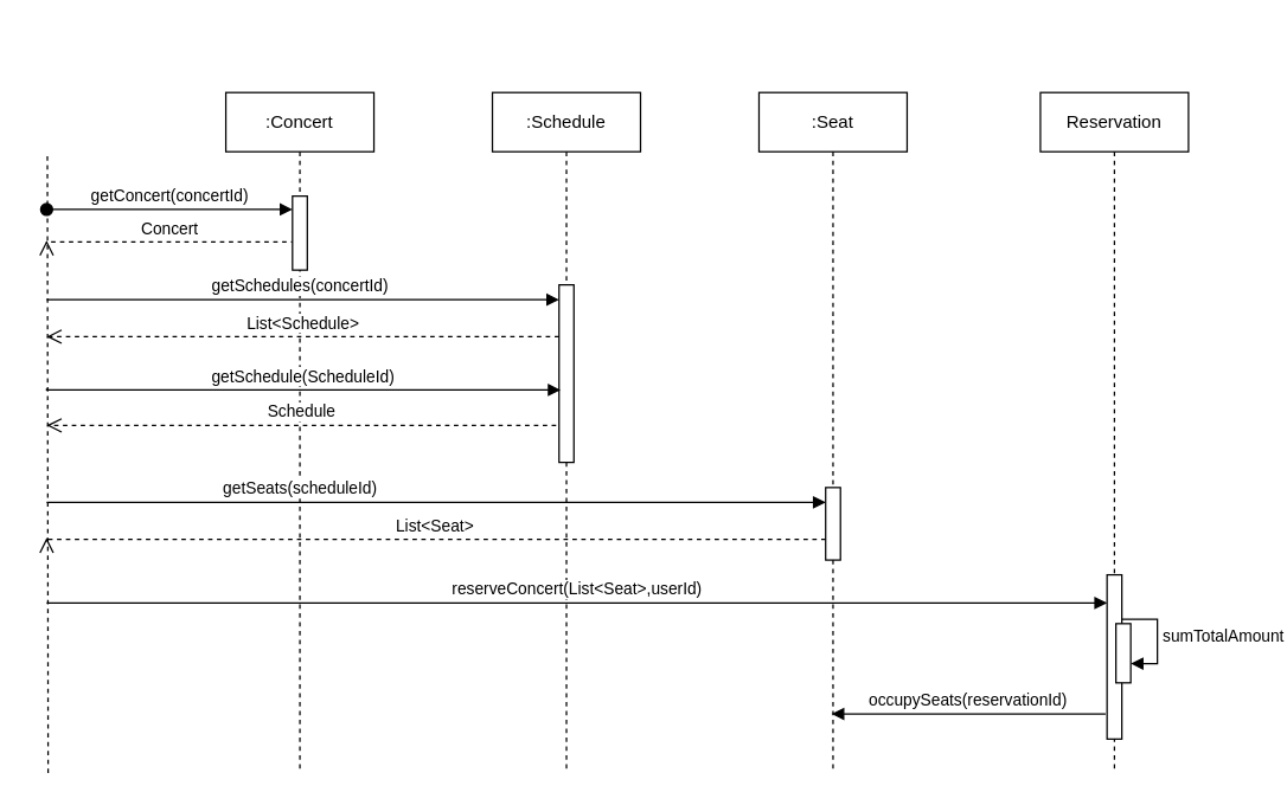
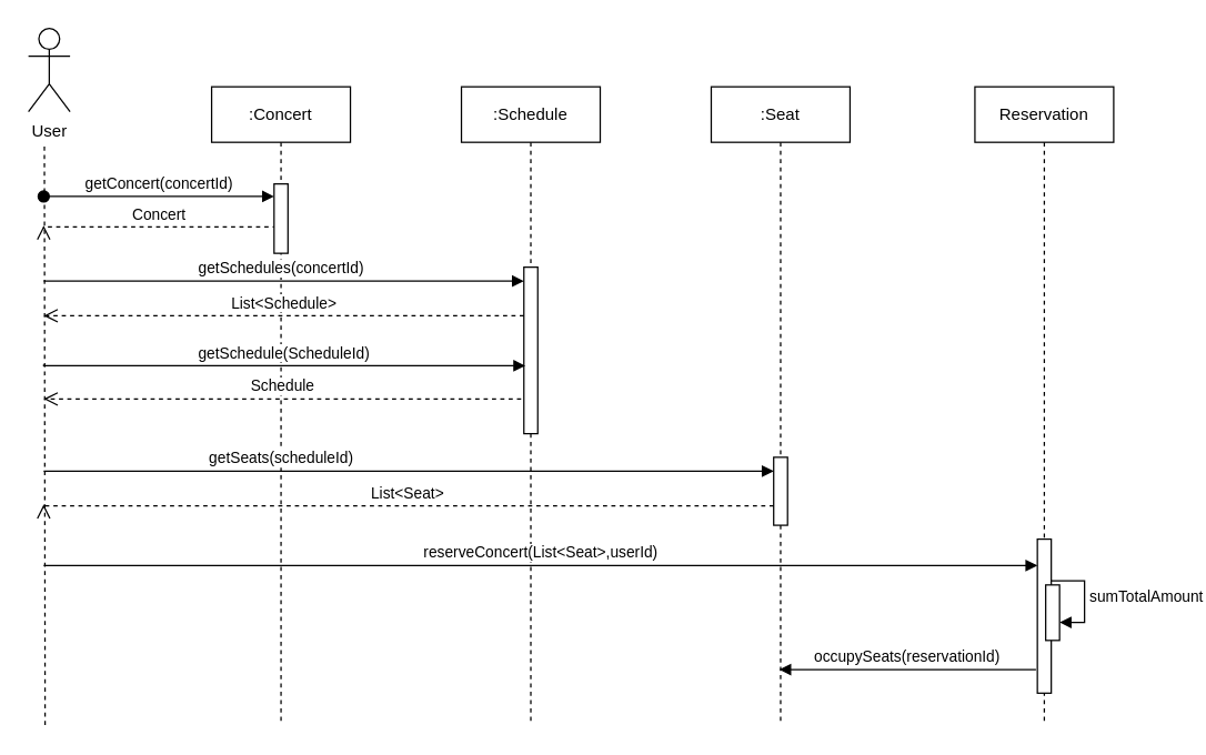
  <mxCell id="0" />
  <mxCell id="1" parent="0" />
  <mxCell id="2" value="Concert" style="html=1;verticalAlign=bottom;endArrow=open;dashed=1;endSize=8;edgeStyle=elbowEdgeStyle;elbow=vertical;curved=0;rounded=0;" edge="1" parent="1"><mxGeometry relative="1" as="geometry"><mxPoint x="31" y="162" as="targetPoint" /><Array as="points" /><mxPoint x="199" y="163" as="sourcePoint" /></mxGeometry></mxCell>
  <mxCell id="3" value=":Concert" style="shape=umlLifeline;perimeter=lifelinePerimeter;whiteSpace=wrap;html=1;container=0;dropTarget=0;collapsible=0;recursiveResize=0;outlineConnect=0;portConstraint=eastwest;newEdgeStyle={&quot;edgeStyle&quot;:&quot;elbowEdgeStyle&quot;,&quot;elbow&quot;:&quot;vertical&quot;,&quot;curved&quot;:0,&quot;rounded&quot;:0};" parent="1" vertex="1"><mxGeometry x="152" y="62" width="100" height="460" as="geometry" /></mxCell>
  <mxCell id="4" value="getConcert(concertId)" style="html=1;verticalAlign=bottom;startArrow=oval;endArrow=block;startSize=8;edgeStyle=elbowEdgeStyle;elbow=vertical;curved=0;rounded=0;" parent="3" target="5" edge="1"><mxGeometry relative="1" as="geometry"><mxPoint x="-121" y="79" as="sourcePoint" /><mxPoint x="49.5" y="79" as="targetPoint" /></mxGeometry></mxCell>
  <mxCell id="5" value="" style="html=1;points=[];perimeter=orthogonalPerimeter;outlineConnect=0;targetShapes=umlLifeline;portConstraint=eastwest;newEdgeStyle={&quot;edgeStyle&quot;:&quot;elbowEdgeStyle&quot;,&quot;elbow&quot;:&quot;vertical&quot;,&quot;curved&quot;:0,&quot;rounded&quot;:0};" parent="3" vertex="1"><mxGeometry x="45" y="70" width="10" height="50" as="geometry" /></mxCell>
  <mxCell id="6" value=":Schedule" style="shape=umlLifeline;perimeter=lifelinePerimeter;whiteSpace=wrap;html=1;container=0;dropTarget=0;collapsible=0;recursiveResize=0;outlineConnect=0;portConstraint=eastwest;newEdgeStyle={&quot;edgeStyle&quot;:&quot;elbowEdgeStyle&quot;,&quot;elbow&quot;:&quot;vertical&quot;,&quot;curved&quot;:0,&quot;rounded&quot;:0};" parent="1" vertex="1"><mxGeometry x="332" y="62" width="100" height="460" as="geometry" /></mxCell>
  <mxCell id="7" value="" style="html=1;points=[];perimeter=orthogonalPerimeter;outlineConnect=0;targetShapes=umlLifeline;portConstraint=eastwest;newEdgeStyle={&quot;edgeStyle&quot;:&quot;elbowEdgeStyle&quot;,&quot;elbow&quot;:&quot;vertical&quot;,&quot;curved&quot;:0,&quot;rounded&quot;:0};" parent="6" vertex="1"><mxGeometry x="45" y="130" width="10" height="120" as="geometry" /></mxCell>
  <mxCell id="8" value="getSchedules(concertId)" style="html=1;verticalAlign=bottom;endArrow=block;edgeStyle=elbowEdgeStyle;elbow=vertical;curved=0;rounded=0;" parent="1" target="7" edge="1"><mxGeometry x="0.001" relative="1" as="geometry"><mxPoint x="36" y="202" as="sourcePoint" /><Array as="points"><mxPoint x="31" y="202" /></Array><mxPoint x="373" y="203" as="targetPoint" /><mxPoint as="offset" /></mxGeometry></mxCell>
  <mxCell id="9" value="List&amp;lt;Schedule&amp;gt;" style="html=1;verticalAlign=bottom;endArrow=open;dashed=1;endSize=8;edgeStyle=elbowEdgeStyle;elbow=vertical;curved=0;rounded=0;" parent="1" edge="1"><mxGeometry relative="1" as="geometry"><mxPoint x="31" y="227" as="targetPoint" /><Array as="points"><mxPoint x="302" y="227" /></Array><mxPoint x="377" y="227" as="sourcePoint" /><mxPoint as="offset" /></mxGeometry></mxCell>
+ <mxCell id="10" value="User" style="shape=umlActor;verticalLabelPosition=bottom;verticalAlign=top;html=1;outlineConnect=0;" vertex="1" parent="1"><mxGeometry x="20" y="20" width="30" height="60" as="geometry" /></mxCell>
  <mxCell id="11" value=":Seat" style="shape=umlLifeline;perimeter=lifelinePerimeter;whiteSpace=wrap;html=1;container=0;dropTarget=0;collapsible=0;recursiveResize=0;outlineConnect=0;portConstraint=eastwest;newEdgeStyle={&quot;edgeStyle&quot;:&quot;elbowEdgeStyle&quot;,&quot;elbow&quot;:&quot;vertical&quot;,&quot;curved&quot;:0,&quot;rounded&quot;:0};" vertex="1" parent="1"><mxGeometry x="512" y="62" width="100" height="460" as="geometry" /></mxCell>
  <mxCell id="12" value="Reservation" style="shape=umlLifeline;perimeter=lifelinePerimeter;whiteSpace=wrap;html=1;container=0;dropTarget=0;collapsible=0;recursiveResize=0;outlineConnect=0;portConstraint=eastwest;newEdgeStyle={&quot;edgeStyle&quot;:&quot;elbowEdgeStyle&quot;,&quot;elbow&quot;:&quot;vertical&quot;,&quot;curved&quot;:0,&quot;rounded&quot;:0};" vertex="1" parent="1"><mxGeometry x="702" y="62" width="100" height="460" as="geometry" /></mxCell>
  <mxCell id="13" value="" style="html=1;points=[];perimeter=orthogonalPerimeter;outlineConnect=0;targetShapes=umlLifeline;portConstraint=eastwest;newEdgeStyle={&quot;edgeStyle&quot;:&quot;elbowEdgeStyle&quot;,&quot;elbow&quot;:&quot;vertical&quot;,&quot;curved&quot;:0,&quot;rounded&quot;:0};" vertex="1" parent="12"><mxGeometry x="45" y="326" width="10" height="111" as="geometry" /></mxCell>
  <mxCell id="14" value="sumTotalAmount" style="html=1;align=left;spacingLeft=2;endArrow=block;rounded=0;edgeStyle=orthogonalEdgeStyle;curved=0;rounded=0;" edge="1" parent="12" target="15"><mxGeometry relative="1" as="geometry"><mxPoint x="55" y="356" as="sourcePoint" /><Array as="points"><mxPoint x="79" y="356" /><mxPoint x="79" y="386" /></Array></mxGeometry></mxCell>
  <mxCell id="15" value="" style="html=1;points=[[0,0,0,0,5],[0,1,0,0,-5],[1,0,0,0,5],[1,1,0,0,-5]];perimeter=orthogonalPerimeter;outlineConnect=0;targetShapes=umlLifeline;portConstraint=eastwest;newEdgeStyle={&quot;curved&quot;:0,&quot;rounded&quot;:0};" vertex="1" parent="12"><mxGeometry x="51" y="359" width="10" height="40" as="geometry" /></mxCell>
  <mxCell id="16" value="" style="endArrow=none;dashed=1;html=1;rounded=0;" edge="1" parent="1"><mxGeometry width="50" height="50" relative="1" as="geometry"><mxPoint x="32" y="522" as="sourcePoint" /><mxPoint x="31.5" y="102" as="targetPoint" /></mxGeometry></mxCell>
  <mxCell id="17" value="getSchedule(ScheduleId)" style="html=1;verticalAlign=bottom;endArrow=block;edgeStyle=elbowEdgeStyle;elbow=vertical;curved=0;rounded=0;" edge="1" parent="1"><mxGeometry relative="1" as="geometry"><mxPoint x="31" y="262" as="sourcePoint" /><Array as="points" /><mxPoint x="378" y="263" as="targetPoint" /></mxGeometry></mxCell>
  <mxCell id="18" value="Schedule" style="html=1;verticalAlign=bottom;endArrow=open;dashed=1;endSize=8;edgeStyle=elbowEdgeStyle;elbow=vertical;curved=0;rounded=0;" edge="1" parent="1"><mxGeometry relative="1" as="geometry"><mxPoint x="31" y="287" as="targetPoint" /><Array as="points"><mxPoint x="300" y="287" /></Array><mxPoint x="375" y="287" as="sourcePoint" /></mxGeometry></mxCell>
  <mxCell id="19" value="" style="html=1;points=[];perimeter=orthogonalPerimeter;outlineConnect=0;targetShapes=umlLifeline;portConstraint=eastwest;newEdgeStyle={&quot;edgeStyle&quot;:&quot;elbowEdgeStyle&quot;,&quot;elbow&quot;:&quot;vertical&quot;,&quot;curved&quot;:0,&quot;rounded&quot;:0};" vertex="1" parent="1"><mxGeometry x="557" y="329" width="10" height="49" as="geometry" /></mxCell>
  <mxCell id="20" value="getSeats(scheduleId)" style="html=1;verticalAlign=bottom;endArrow=block;edgeStyle=elbowEdgeStyle;elbow=vertical;curved=0;rounded=0;" edge="1" parent="1" target="19"><mxGeometry x="0.001" relative="1" as="geometry"><mxPoint x="216" y="339" as="sourcePoint" /><Array as="points"><mxPoint x="31" y="339" /></Array><mxPoint x="553" y="340" as="targetPoint" /><mxPoint as="offset" /></mxGeometry></mxCell>
  <mxCell id="21" value="List&amp;lt;Seat&amp;gt;" style="html=1;verticalAlign=bottom;endArrow=open;dashed=1;endSize=8;edgeStyle=elbowEdgeStyle;elbow=vertical;curved=0;rounded=0;" edge="1" parent="1"><mxGeometry relative="1" as="geometry"><mxPoint x="31" y="363" as="targetPoint" /><Array as="points" /><mxPoint x="557" y="364" as="sourcePoint" /><mxPoint as="offset" /></mxGeometry></mxCell>
  <mxCell id="22" value="reserveConcert(List&amp;lt;Seat&amp;gt;,userId)" style="html=1;verticalAlign=bottom;endArrow=block;edgeStyle=elbowEdgeStyle;elbow=vertical;curved=0;rounded=0;" edge="1" parent="1" target="13"><mxGeometry relative="1" as="geometry"><mxPoint x="31" y="407" as="sourcePoint" /><Array as="points"><mxPoint x="479" y="407" /></Array><mxPoint x="741" y="407" as="targetPoint" /></mxGeometry></mxCell>
  <mxCell id="23" value="occupySeats(reservationId)" style="html=1;verticalAlign=bottom;endArrow=block;edgeStyle=elbowEdgeStyle;elbow=vertical;curved=0;rounded=0;" edge="1" parent="1"><mxGeometry x="0.001" relative="1" as="geometry"><mxPoint x="746" y="482" as="sourcePoint" /><Array as="points"><mxPoint x="561" y="482" /></Array><mxPoint x="561" y="482" as="targetPoint" /><mxPoint as="offset" /></mxGeometry></mxCell>
